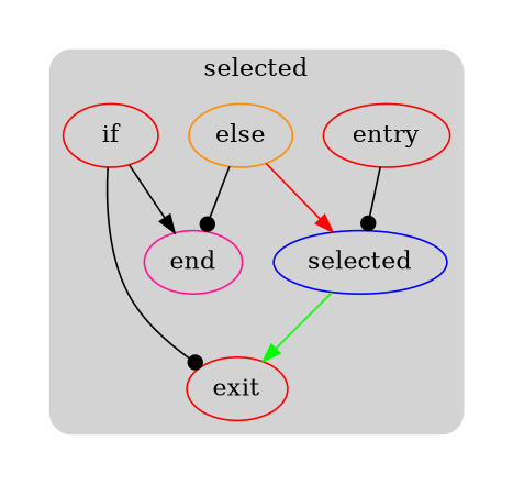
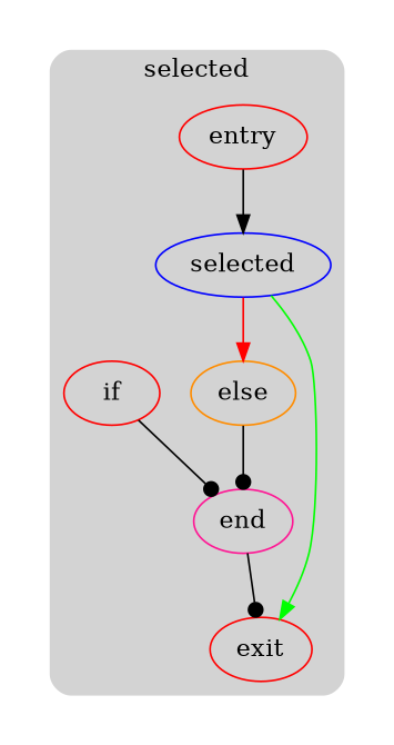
  digraph {
    compound=true
    node [color=red shape=oval]
    edge [arrowhead=normal]
    n1 [label=entry rank=source]
    n2 [color=blue label=selected]
    n3 [label=if]
    n4 [color=darkorange label=else]
    n5 [color=deeppink label=end]
    n6 [label=exit rank=sink shape=""]
    subgraph cluster_1 {
      peripheries=0
      subgraph cluster_2 {
        peripheries=0
        subgraph cluster_3 {
          bgcolor=lightgray
          color=darkgray
          label=selected
          peripheries=0
          style=rounded
          n1
          n2
          n3
          n4
          n5
          n6
        }
      }
    }
-   n1 -> n2 [arrowhead=dot]
-   n4 -> n2 [color=red]
+   n1 -> n2
+   n2 -> n4 [color=red]
    n2 -> n6 [color=green]
-   n3 -> n5
+   n3 -> n5 [arrowhead=dot]
    n4 -> n5 [arrowhead=dot]
-   n3 -> n6 [arrowhead=dot color=black]
+   n5 -> n6 [arrowhead=dot color=black]
  }
